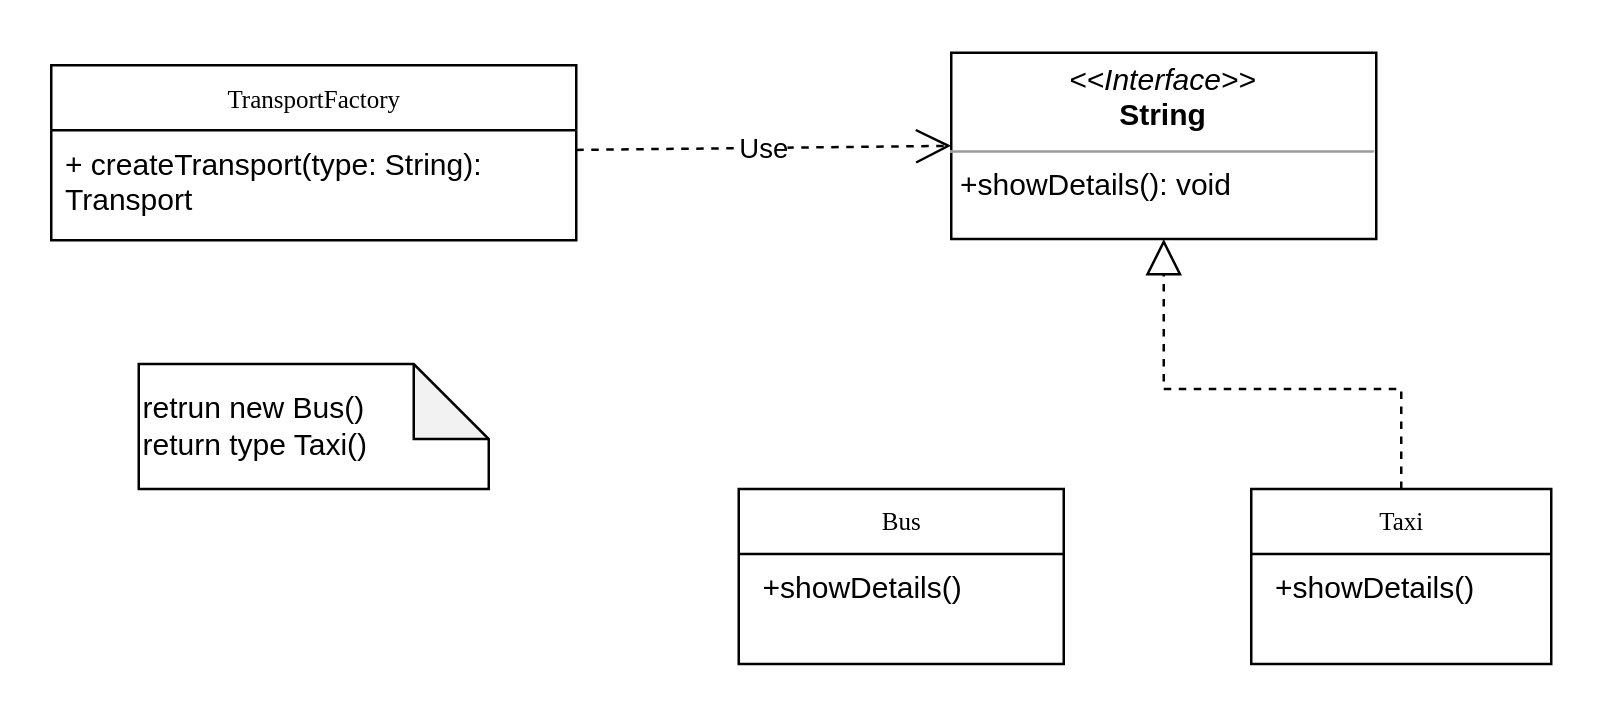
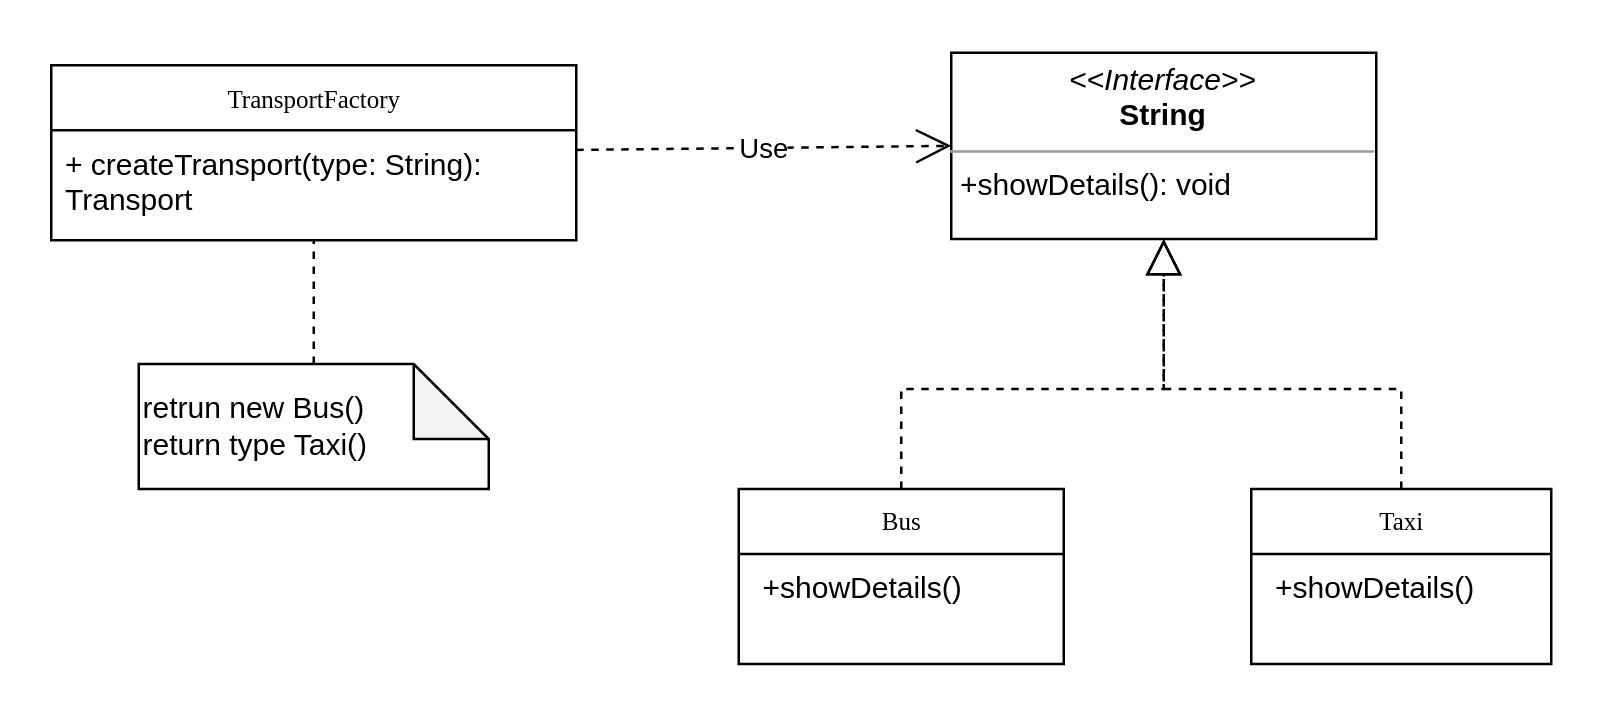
  <mxCell id="0" />
  <mxCell id="1" parent="0" />
  <mxCell id="2" value="Bus" style="swimlane;html=1;fontStyle=0;childLayout=stackLayout;horizontal=1;startSize=26;fillColor=none;horizontalStack=0;resizeParent=1;resizeLast=0;collapsible=1;marginBottom=0;swimlaneFillColor=#ffffff;rounded=0;shadow=0;comic=0;labelBackgroundColor=none;strokeWidth=1;fontFamily=Verdana;fontSize=10;align=center;" vertex="1" parent="1"><mxGeometry x="295" y="195" width="130" height="70" as="geometry" /></mxCell>
  <mxCell id="3" value="&lt;p style=&quot;text-wrap-mode: nowrap; margin: 0px 0px 0px 4px;&quot;&gt;&lt;span style=&quot;background-color: transparent; color: light-dark(rgb(0, 0, 0), rgb(255, 255, 255));&quot;&gt;+showDetails()&lt;/span&gt;&lt;/p&gt;" style="text;html=1;strokeColor=none;fillColor=none;align=left;verticalAlign=top;spacingLeft=4;spacingRight=4;whiteSpace=wrap;overflow=hidden;rotatable=0;points=[[0,0.5],[1,0.5]];portConstraint=eastwest;" vertex="1" parent="2"><mxGeometry y="26" width="130" height="44" as="geometry" /></mxCell>
  <mxCell id="4" value="TransportFactory" style="swimlane;html=1;fontStyle=0;childLayout=stackLayout;horizontal=1;startSize=26;fillColor=none;horizontalStack=0;resizeParent=1;resizeLast=0;collapsible=1;marginBottom=0;swimlaneFillColor=#ffffff;rounded=0;shadow=0;comic=0;labelBackgroundColor=none;strokeWidth=1;fontFamily=Verdana;fontSize=10;align=center;" vertex="1" parent="1"><mxGeometry x="20" y="25.5" width="210" height="70" as="geometry" /></mxCell>
  <mxCell id="5" value="+ createTransport(type: String): Transport" style="text;html=1;strokeColor=none;fillColor=none;align=left;verticalAlign=top;spacingLeft=4;spacingRight=4;whiteSpace=wrap;overflow=hidden;rotatable=0;points=[[0,0.5],[1,0.5]];portConstraint=eastwest;" vertex="1" parent="4"><mxGeometry y="26" width="210" height="44" as="geometry" /></mxCell>
  <mxCell id="6" value="&lt;p style=&quot;margin:0px;margin-top:4px;text-align:center;&quot;&gt;&lt;i&gt;&amp;lt;&amp;lt;Interface&amp;gt;&amp;gt;&lt;/i&gt;&lt;br&gt;&lt;b&gt;String&lt;/b&gt;&lt;/p&gt;&lt;hr size=&quot;1&quot;&gt;&lt;p style=&quot;margin:0px;margin-left:4px;&quot;&gt;&lt;/p&gt;&lt;p style=&quot;margin:0px;margin-left:4px;&quot;&gt;&lt;span style=&quot;background-color: transparent; color: light-dark(rgb(0, 0, 0), rgb(255, 255, 255));&quot;&gt;+showDetails(): void&lt;/span&gt;&lt;/p&gt;" style="verticalAlign=top;align=left;overflow=fill;fontSize=12;fontFamily=Helvetica;html=1;rounded=0;shadow=0;comic=0;labelBackgroundColor=none;strokeWidth=1" vertex="1" parent="1"><mxGeometry x="380" y="20.5" width="170" height="74.5" as="geometry" /></mxCell>
  <mxCell id="7" value="Taxi" style="swimlane;html=1;fontStyle=0;childLayout=stackLayout;horizontal=1;startSize=26;fillColor=none;horizontalStack=0;resizeParent=1;resizeLast=0;collapsible=1;marginBottom=0;swimlaneFillColor=#ffffff;rounded=0;shadow=0;comic=0;labelBackgroundColor=none;strokeWidth=1;fontFamily=Verdana;fontSize=10;align=center;" vertex="1" parent="1"><mxGeometry x="500" y="195" width="120" height="70" as="geometry" /></mxCell>
  <mxCell id="8" value="&lt;p style=&quot;text-wrap-mode: nowrap; margin: 0px 0px 0px 4px;&quot;&gt;&lt;span style=&quot;background-color: transparent; color: light-dark(rgb(0, 0, 0), rgb(255, 255, 255));&quot;&gt;+showDetails()&lt;/span&gt;&lt;/p&gt;" style="text;html=1;strokeColor=none;fillColor=none;align=left;verticalAlign=top;spacingLeft=4;spacingRight=4;whiteSpace=wrap;overflow=hidden;rotatable=0;points=[[0,0.5],[1,0.5]];portConstraint=eastwest;" vertex="1" parent="7"><mxGeometry y="26" width="120" height="34" as="geometry" /></mxCell>
  <mxCell id="9" value="Use" style="endArrow=open;endSize=12;dashed=1;html=1;rounded=0;entryX=0;entryY=0.5;entryDx=0;entryDy=0;" edge="1" parent="1" source="4" target="6"><mxGeometry width="160" relative="1" as="geometry"><mxPoint x="170" y="225" as="sourcePoint" /><mxPoint x="330" y="225" as="targetPoint" /></mxGeometry></mxCell>
+ <mxCell id="10" value="" style="endArrow=block;dashed=1;endFill=0;endSize=12;html=1;rounded=0;exitX=0.5;exitY=0;exitDx=0;exitDy=0;entryX=0.5;entryY=1;entryDx=0;entryDy=0;" edge="1" parent="1" source="2" target="6"><mxGeometry width="160" relative="1" as="geometry"><mxPoint x="170" y="225" as="sourcePoint" /><mxPoint x="330" y="225" as="targetPoint" /><Array as="points"><mxPoint x="360" y="155" /><mxPoint x="465" y="155" /></Array></mxGeometry></mxCell>
  <mxCell id="11" value="" style="endArrow=block;dashed=1;endFill=0;endSize=12;html=1;rounded=0;exitX=0.5;exitY=0;exitDx=0;exitDy=0;entryX=0.5;entryY=1;entryDx=0;entryDy=0;" edge="1" parent="1" source="7" target="6"><mxGeometry width="160" relative="1" as="geometry"><mxPoint x="170" y="225" as="sourcePoint" /><mxPoint x="330" y="225" as="targetPoint" /><Array as="points"><mxPoint x="560" y="155" /><mxPoint x="465" y="155" /></Array></mxGeometry></mxCell>
  <mxCell id="12" value="retrun new Bus()&lt;div&gt;return type Taxi()&lt;/div&gt;" style="shape=note;whiteSpace=wrap;html=1;backgroundOutline=1;darkOpacity=0.05;align=left;" vertex="1" parent="1"><mxGeometry x="55" y="145" width="140" height="50" as="geometry" /></mxCell>
+ <mxCell id="13" value="" style="endArrow=none;dashed=1;html=1;rounded=0;entryX=0.5;entryY=1;entryDx=0;entryDy=0;exitX=0.5;exitY=0;exitDx=0;exitDy=0;exitPerimeter=0;" edge="1" parent="1" source="12" target="4"><mxGeometry width="50" height="50" relative="1" as="geometry"><mxPoint x="230" y="255" as="sourcePoint" /><mxPoint x="280" y="205" as="targetPoint" /></mxGeometry></mxCell>
